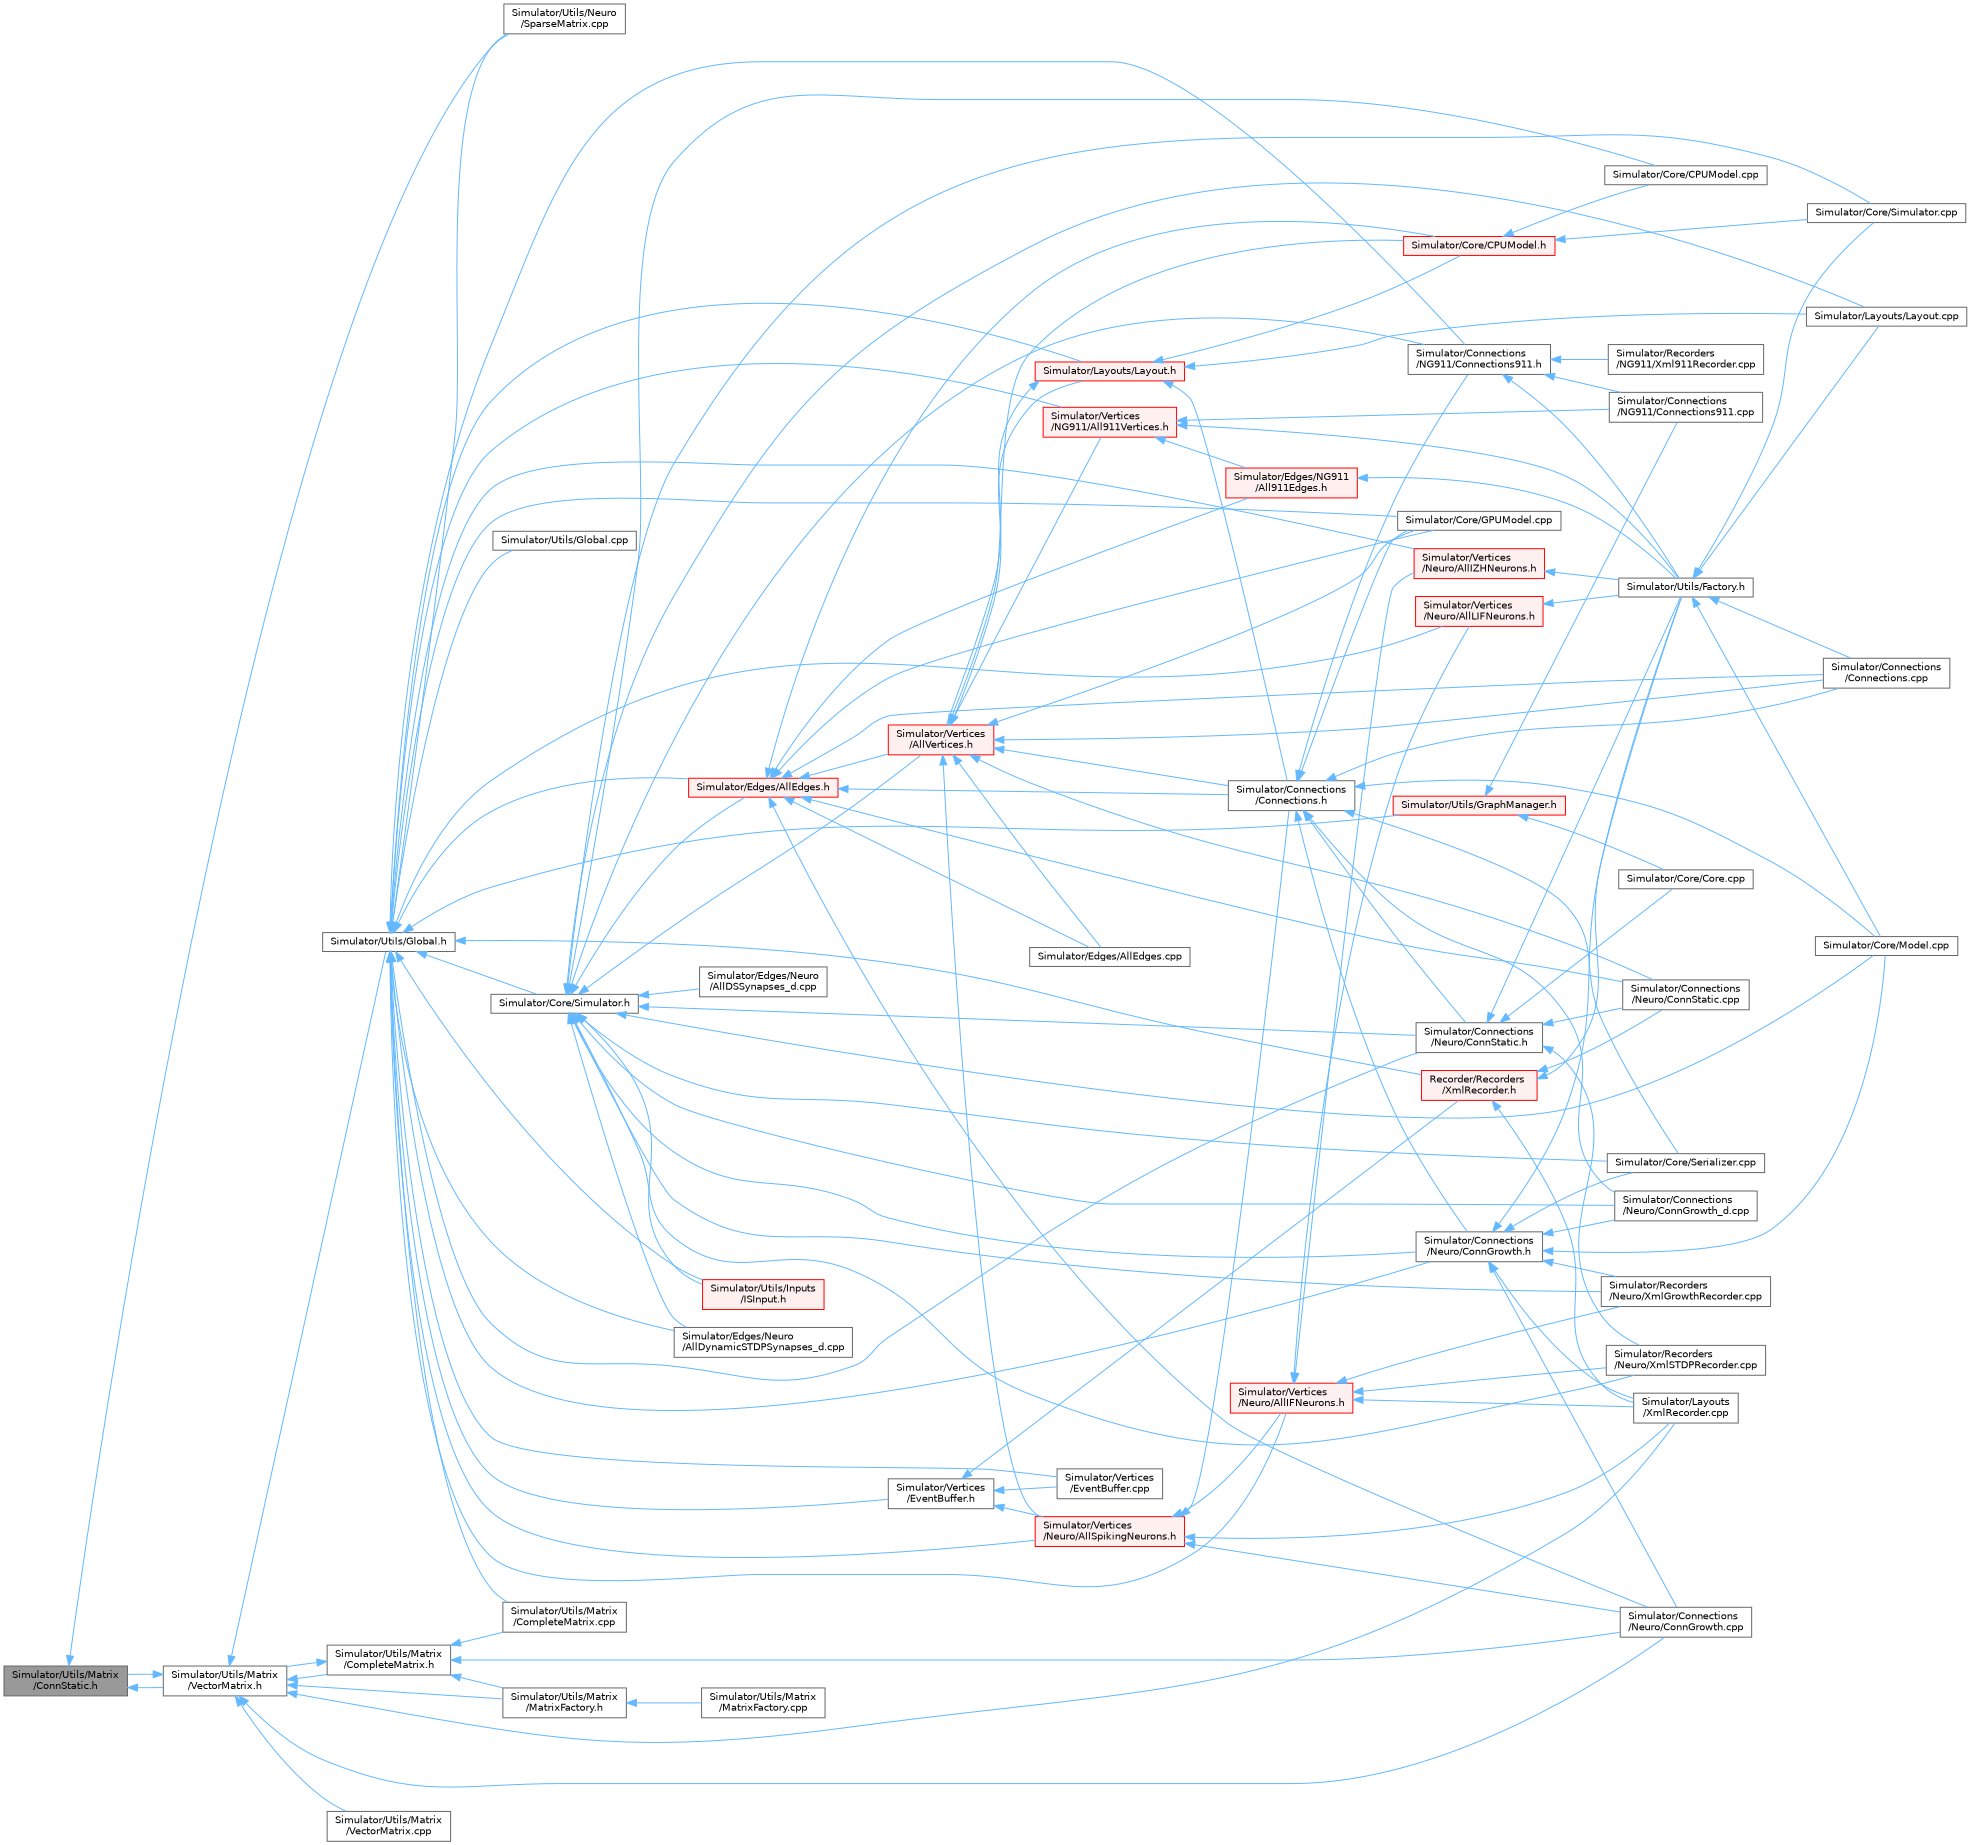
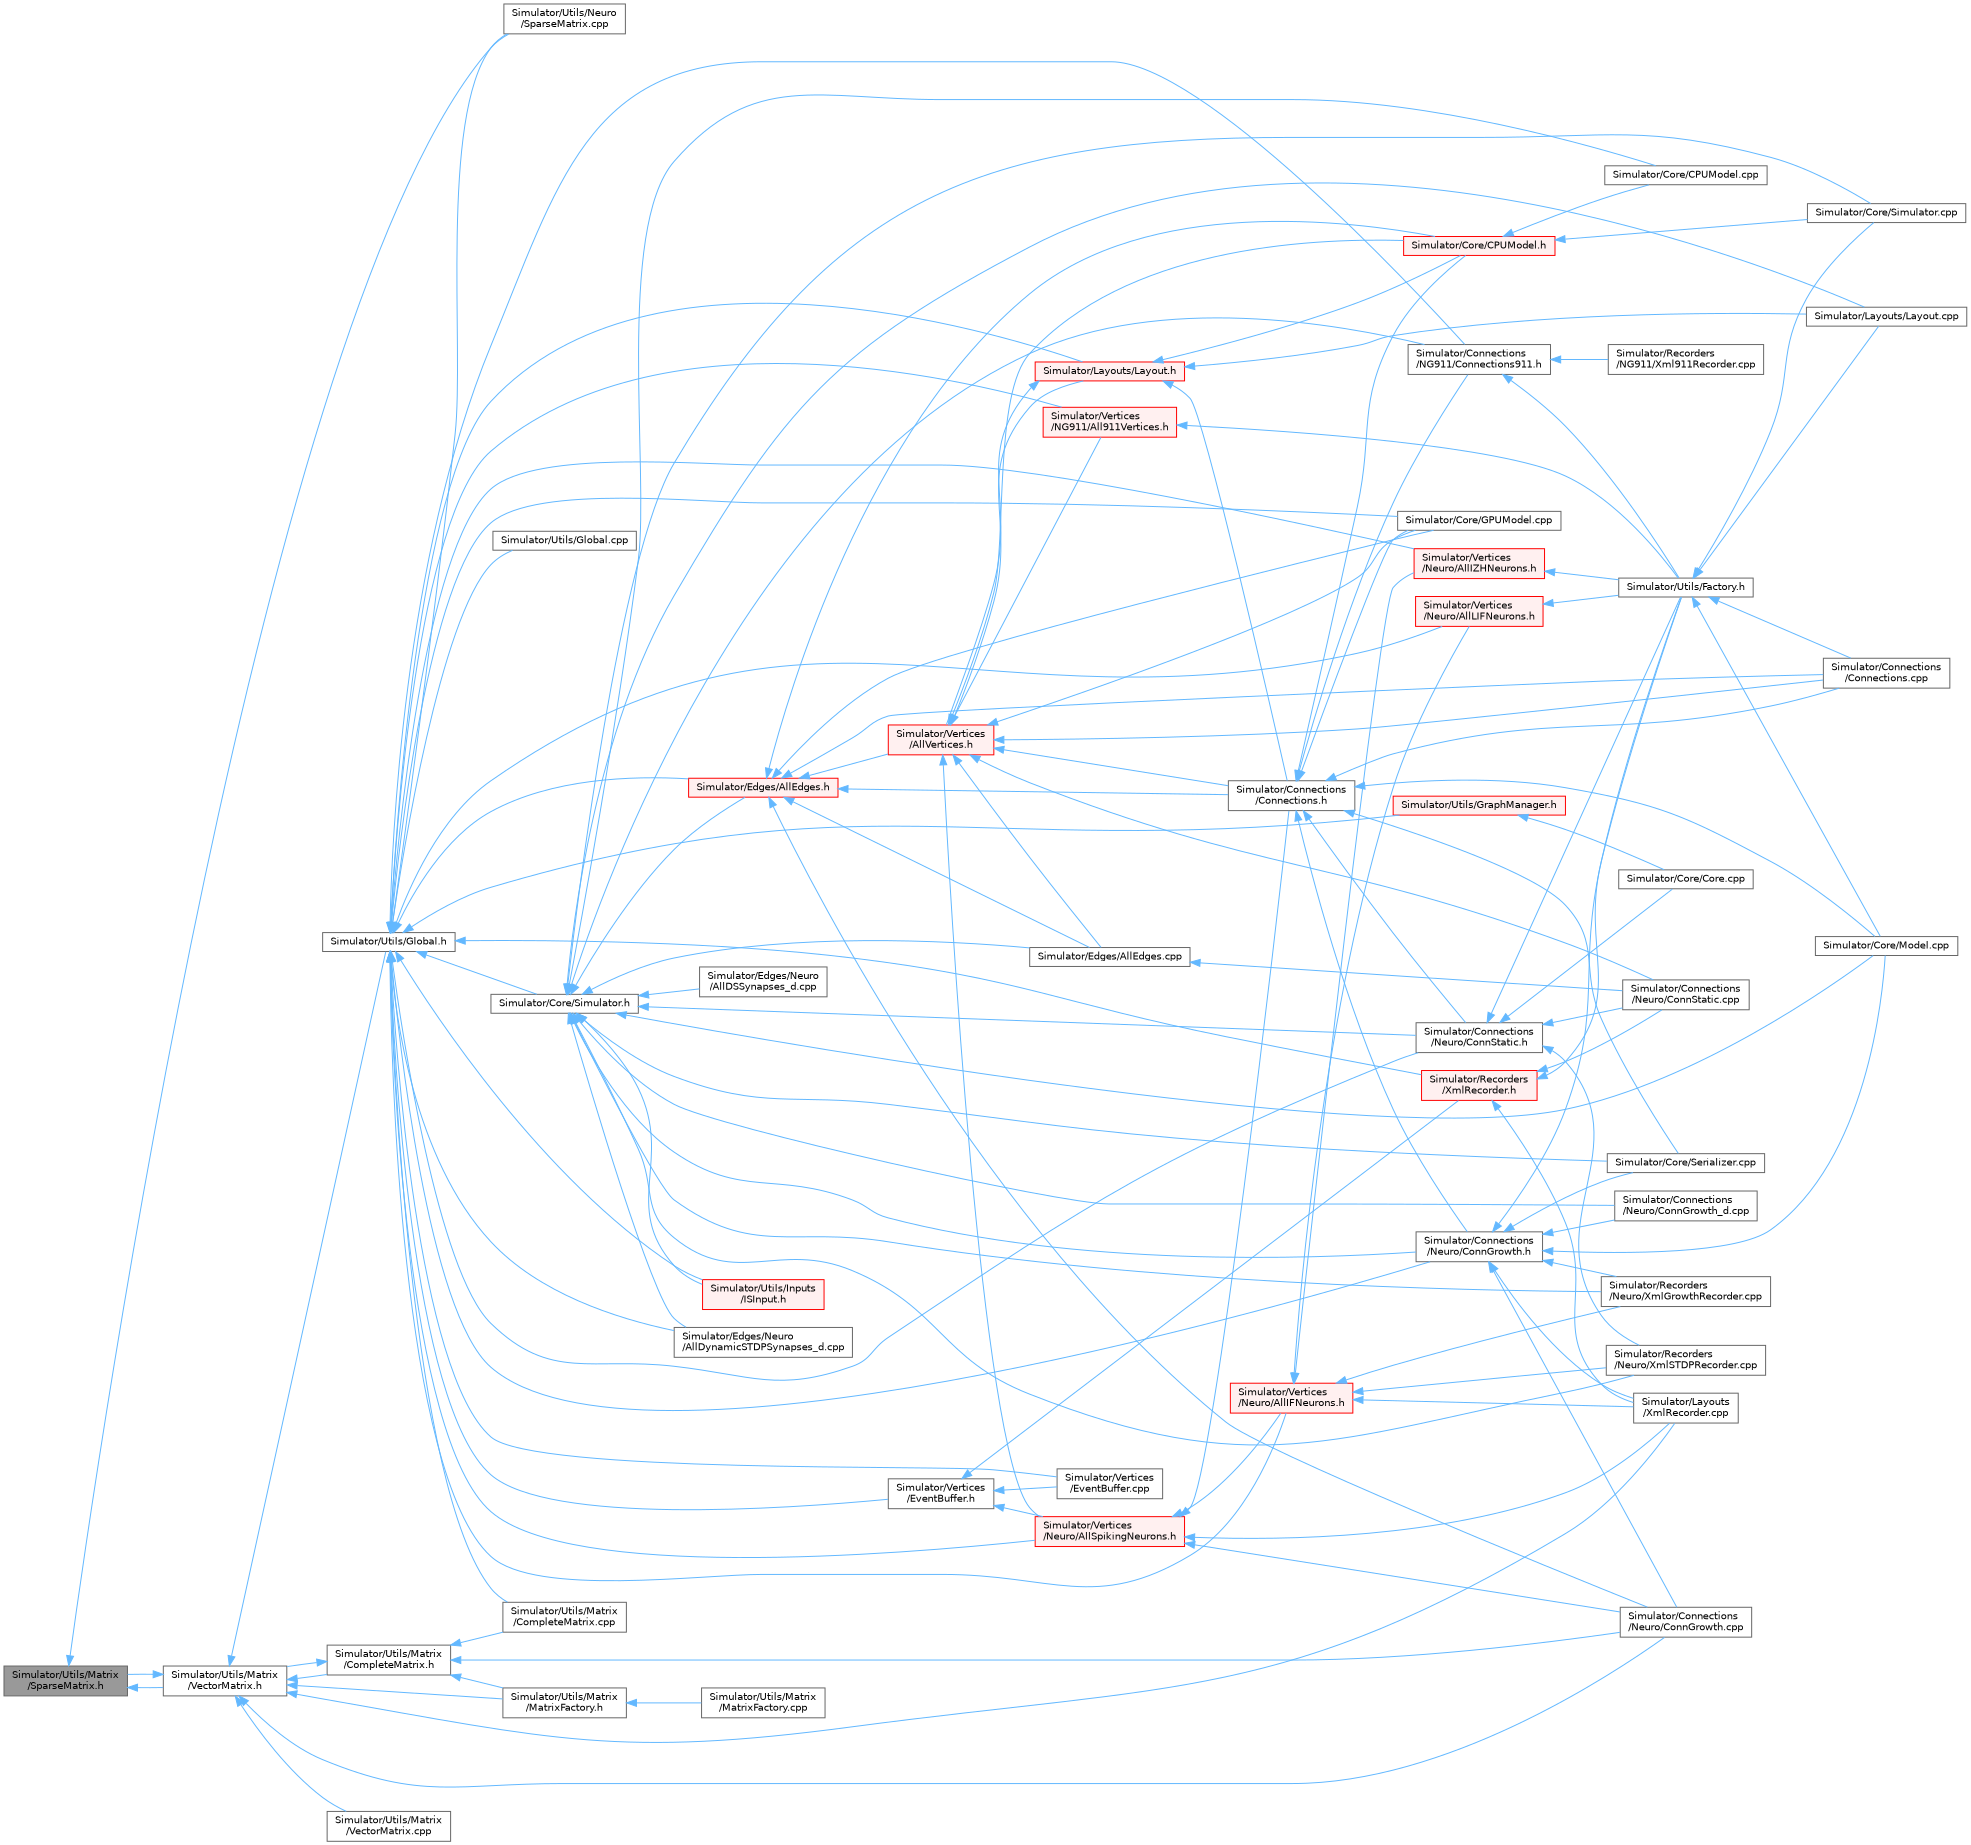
  digraph {
    rankdir=LR
    node [color=grey40 fillcolor=white fontname=Helvetica fontsize=10 shape=box style=filled]
    edge [color=steelblue1 dir=back fontname=Helvetica fontsize=10 labelfontname=Helvetica labelfontsize=10 style=solid]
-   n1 [color=gray40 fillcolor=grey60 fontcolor=black height=0.2 label="Simulator/Utils/Matrix\l/ConnStatic.h" width=0.4]
+   n1 [color=gray40 fillcolor=grey60 fontcolor=black height=0.2 label="Simulator/Utils/Matrix\l/SparseMatrix.h" width=0.4]
    n2 [height=0.2 label="Simulator/Utils/Neuro\l/SparseMatrix.cpp" width=0.4]
    n3 [height=0.2 label="Simulator/Utils/Matrix\l/VectorMatrix.h" width=0.4]
    n4 [height=0.2 label="Simulator/Connections\l/Neuro/ConnGrowth.cpp" width=0.4]
    n5 [height=0.2 label="Simulator/Layouts\l/XmlRecorder.cpp" width=0.4]
    n6 [height=0.2 label="Simulator/Utils/Global.h" width=0.4]
    n7 [height=0.2 label="Simulator/Utils/Matrix\l/VectorMatrix.cpp" width=0.4]
    n8 [height=0.2 label="Simulator/Utils/Matrix\l/CompleteMatrix.h" width=0.4]
    n9 [height=0.2 label="Simulator/Utils/Matrix\l/MatrixFactory.h" width=0.4]
    n10 [height=0.2 label="Simulator/Connections\l/NG911/Connections911.h" width=0.4]
    n11 [height=0.2 label="Simulator/Connections\l/Neuro/ConnGrowth.h" width=0.4]
    n12 [height=0.2 label="Simulator/Connections\l/Neuro/ConnStatic.h" width=0.4]
    n13 [height=0.2 label="Simulator/Core/GPUModel.cpp" width=0.4]
    n14 [height=0.2 label="Simulator/Core/Simulator.h" width=0.4]
    n15 [color=red fillcolor="#FFF0F0" height=0.2 label="Simulator/Edges/AllEdges.h" width=0.4]
    n16 [color=red fillcolor="#FFF0F0" height=0.2 label="Simulator/Layouts/Layout.h" width=0.4]
    n17 [color=red fillcolor="#FFF0F0" height=0.2 label="Simulator/Vertices\l/NG911/All911Vertices.h" width=0.4]
    n18 [color=red fillcolor="#FFF0F0" height=0.2 label="Simulator/Vertices\l/Neuro/AllSpikingNeurons.h" width=0.4]
    n19 [color=red fillcolor="#FFF0F0" height=0.2 label="Simulator/Vertices\l/Neuro/AllIFNeurons.h" width=0.4]
    n20 [color=red fillcolor="#FFF0F0" height=0.2 label="Simulator/Vertices\l/Neuro/AllIZHNeurons.h" width=0.4]
    n21 [color=red fillcolor="#FFF0F0" height=0.2 label="Simulator/Vertices\l/Neuro/AllLIFNeurons.h" width=0.4]
    n22 [color=red fillcolor="#FFF0F0" height=0.2 label="Simulator/Utils/Inputs\l/ISInput.h" width=0.4]
-   n23 [color=red fillcolor="#FFF0F0" height=0.2 label="Recorder/Recorders\l/XmlRecorder.h" width=0.4]
+   n23 [color=red fillcolor="#FFF0F0" height=0.2 label="Simulator/Recorders\l/XmlRecorder.h" width=0.4]
    n24 [height=0.2 label="Simulator/Utils/Global.cpp" width=0.4]
    n25 [color=red fillcolor="#FFF0F0" height=0.2 label="Simulator/Utils/GraphManager.h" width=0.4]
    n26 [height=0.2 label="Simulator/Utils/Matrix\l/CompleteMatrix.cpp" width=0.4]
    n27 [height=0.2 label="Simulator/Vertices\l/EventBuffer.cpp" width=0.4]
    n28 [height=0.2 label="Simulator/Vertices\l/EventBuffer.h" width=0.4]
    n29 [height=0.2 label="Simulator/Edges/Neuro\l/AllDynamicSTDPSynapses_d.cpp" width=0.4]
    n30 [height=0.2 label="Simulator/Utils/Matrix\l/MatrixFactory.cpp" width=0.4]
-   n31 [height=0.2 label="Simulator/Connections\l/NG911/Connections911.cpp" width=0.4]
    n32 [height=0.2 label="Simulator/Recorders\l/NG911/Xml911Recorder.cpp" width=0.4]
    n33 [height=0.2 label="Simulator/Utils/Factory.h" width=0.4]
    n34 [height=0.2 label="Simulator/Core/Model.cpp" width=0.4]
    n35 [height=0.2 label="Simulator/Connections\l/Neuro/ConnGrowth_d.cpp" width=0.4]
    n36 [height=0.2 label="Simulator/Core/Serializer.cpp" width=0.4]
    n37 [height=0.2 label="Simulator/Recorders\l/Neuro/XmlGrowthRecorder.cpp" width=0.4]
    n38 [height=0.2 label="Simulator/Connections\l/Neuro/ConnStatic.cpp" width=0.4]
    n39 [height=0.2 label="Simulator/Core/Core.cpp" width=0.4]
    n40 [height=0.2 label="Simulator/Recorders\l/Neuro/XmlSTDPRecorder.cpp" width=0.4]
    n41 [height=0.2 label="Simulator/Core/Simulator.cpp" width=0.4]
    n42 [height=0.2 label="Simulator/Layouts/Layout.cpp" width=0.4]
    n43 [height=0.2 label="Simulator/Core/CPUModel.cpp" width=0.4]
    n44 [color=red fillcolor="#FFF0F0" height=0.2 label="Simulator/Vertices\l/AllVertices.h" width=0.4]
    n45 [height=0.2 label="Simulator/Edges/Neuro\l/AllDSSynapses_d.cpp" width=0.4]
    n46 [height=0.2 label="Simulator/Connections\l/Connections.cpp" width=0.4]
    n47 [height=0.2 label="Simulator/Connections\l/Connections.h" width=0.4]
    n48 [color=red fillcolor="#FFF0F0" height=0.2 label="Simulator/Core/CPUModel.h" width=0.4]
    n49 [height=0.2 label="Simulator/Edges/AllEdges.cpp" width=0.4]
-   n50 [color=red fillcolor="#FFF0F0" height=0.2 label="Simulator/Edges/NG911\l/All911Edges.h" width=0.4]
    n1 -> n2
    n1 -> n3
    n3 -> n1
    n3 -> n4
    n3 -> n5
    n3 -> n6
    n3 -> n7
    n3 -> n8
    n3 -> n9
    n6 -> n2
    n6 -> n10
    n6 -> n11
    n6 -> n12
    n6 -> n13
    n6 -> n14
    n6 -> n15
    n6 -> n16
    n6 -> n17
    n6 -> n18
    n6 -> n19
    n6 -> n20
    n6 -> n21
    n6 -> n22
    n6 -> n23
    n6 -> n24
    n6 -> n25
    n6 -> n26
    n6 -> n27
    n6 -> n28
    n6 -> n29
    n8 -> n3
    n8 -> n4
    n8 -> n9
    n8 -> n26
    n9 -> n30
-   n10 -> n31
    n10 -> n32
    n10 -> n33
    n11 -> n4
    n11 -> n5
    n11 -> n33
    n11 -> n34
    n11 -> n35
    n11 -> n36
    n11 -> n37
    n12 -> n33
    n12 -> n38
    n12 -> n39
    n12 -> n40
    n14 -> n10
    n14 -> n11
    n14 -> n12
    n14 -> n15
    n14 -> n22
    n14 -> n29
    n14 -> n34
    n14 -> n35
    n14 -> n36
    n14 -> n37
    n14 -> n40
    n14 -> n41
    n14 -> n42
    n14 -> n43
-   n14 -> n44
+   n14 -> n49
    n14 -> n45
    n15 -> n4
    n15 -> n13
-   n15 -> n38
+   n49 -> n38
    n15 -> n44
    n15 -> n46
    n15 -> n47
    n15 -> n48
    n15 -> n49
-   n15 -> n50
    n16 -> n42
    n16 -> n44
    n16 -> n47
    n16 -> n48
-   n17 -> n31
    n17 -> n33
-   n17 -> n50
    n18 -> n4
    n18 -> n5
    n18 -> n19
    n18 -> n47
    n19 -> n5
    n19 -> n20
    n19 -> n21
    n19 -> n37
    n19 -> n40
    n20 -> n33
    n21 -> n33
    n23 -> n5
    n23 -> n33
    n23 -> n38
-   n25 -> n31
    n25 -> n39
    n28 -> n18
    n28 -> n23
    n28 -> n27
    n33 -> n34
    n33 -> n41
    n33 -> n42
    n33 -> n46
    n44 -> n13
    n44 -> n16
    n44 -> n17
    n44 -> n18
    n44 -> n38
    n44 -> n46
    n44 -> n47
    n44 -> n48
    n44 -> n49
    n47 -> n10
    n47 -> n11
    n47 -> n12
    n47 -> n13
    n47 -> n34
    n47 -> n36
    n47 -> n46
-   n47 -> n35
+   n47 -> n48
    n48 -> n41
    n48 -> n43
-   n50 -> n33
  }
